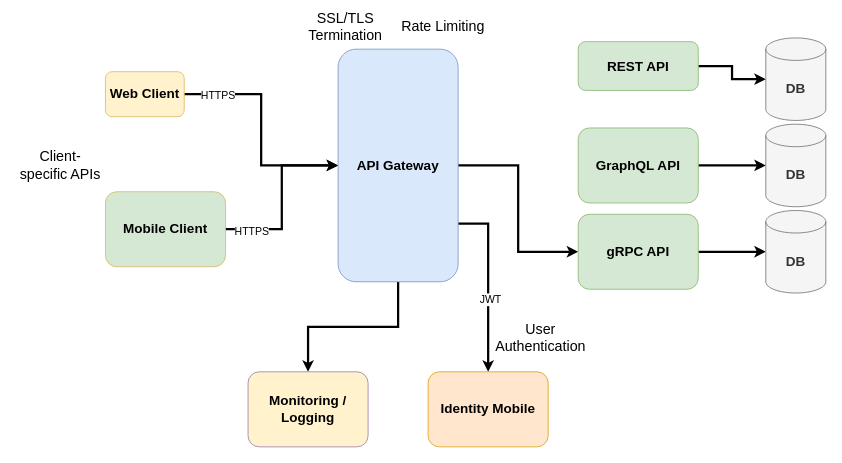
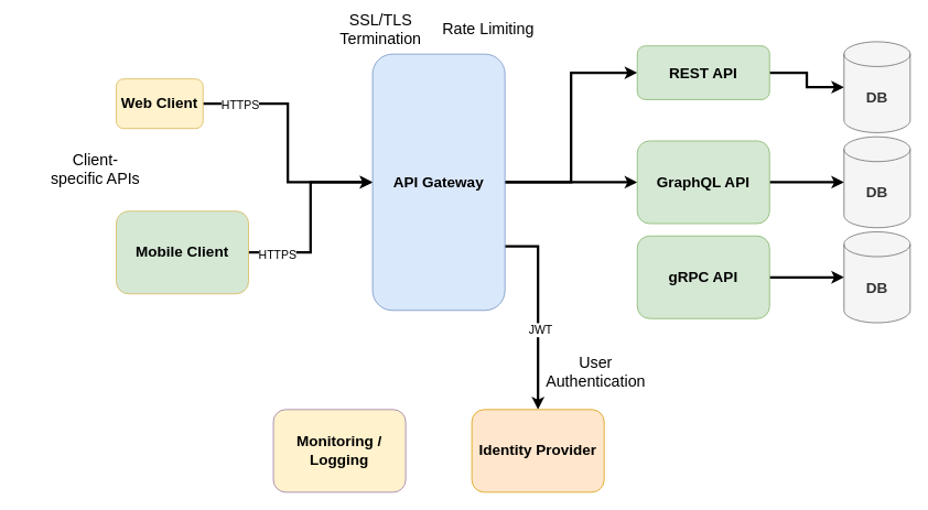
  <mxCell id="0" />
  <mxCell id="1" parent="0" />
  <mxCell id="2" style="edgeStyle=orthogonalEdgeStyle;rounded=0;orthogonalLoop=1;jettySize=auto;html=1;entryX=0;entryY=0.5;entryDx=0;entryDy=0;strokeWidth=3;" edge="1" parent="1" source="4" target="12"><mxGeometry relative="1" as="geometry" /></mxCell>
  <mxCell id="3" value="&lt;font style=&quot;font-size: 14px;&quot;&gt;HTTPS&lt;/font&gt;" style="edgeLabel;html=1;align=center;verticalAlign=middle;resizable=0;points=[];" vertex="1" connectable="0" parent="2"><mxGeometry x="-0.707" y="-1" relative="1" as="geometry"><mxPoint as="offset" /></mxGeometry></mxCell>
  <mxCell id="4" value="&lt;font style=&quot;font-size: 18px;&quot;&gt;&lt;b&gt;Web Client&lt;/b&gt;&lt;/font&gt;" style="rounded=1;whiteSpace=wrap;html=1;fillColor=#fff2cc;strokeColor=#d6b656;" vertex="1" parent="1"><mxGeometry x="140" y="95" width="105" height="60" as="geometry" /></mxCell>
  <mxCell id="5" style="edgeStyle=orthogonalEdgeStyle;rounded=0;orthogonalLoop=1;jettySize=auto;html=1;entryX=0;entryY=0.5;entryDx=0;entryDy=0;strokeWidth=3;" edge="1" parent="1" source="7" target="12"><mxGeometry relative="1" as="geometry" /></mxCell>
  <mxCell id="6" value="&lt;font style=&quot;font-size: 14px;&quot;&gt;HTTPS&lt;/font&gt;" style="edgeLabel;html=1;align=center;verticalAlign=middle;resizable=0;points=[];" vertex="1" connectable="0" parent="5"><mxGeometry x="-0.711" y="-2" relative="1" as="geometry"><mxPoint as="offset" /></mxGeometry></mxCell>
  <mxCell id="7" value="&lt;font style=&quot;font-size: 18px;&quot;&gt;&lt;b&gt;Mobile Client&lt;/b&gt;&lt;/font&gt;" style="rounded=1;whiteSpace=wrap;html=1;fillColor=#d5e8d4;strokeColor=#d6b656;" vertex="1" parent="1"><mxGeometry x="140" y="255" width="160" height="100" as="geometry" /></mxCell>
- <mxCell id="8" style="edgeStyle=orthogonalEdgeStyle;rounded=0;orthogonalLoop=1;jettySize=auto;html=1;strokeWidth=3;" edge="1" parent="1" source="12" target="18"><mxGeometry relative="1" as="geometry" /></mxCell>
- <mxCell id="9" style="edgeStyle=orthogonalEdgeStyle;rounded=0;orthogonalLoop=1;jettySize=auto;html=1;strokeWidth=3;" edge="1" parent="1" source="12" target="23"><mxGeometry relative="1" as="geometry" /></mxCell>
+ <mxCell id="8" style="edgeStyle=orthogonalEdgeStyle;rounded=0;orthogonalLoop=1;jettySize=auto;html=1;entryX=0;entryY=0.5;entryDx=0;entryDy=0;strokeWidth=3;" edge="1" parent="1" source="12" target="14"><mxGeometry relative="1" as="geometry" /></mxCell>
+ <mxCell id="9" style="edgeStyle=orthogonalEdgeStyle;rounded=0;orthogonalLoop=1;jettySize=auto;html=1;entryX=0;entryY=0.5;entryDx=0;entryDy=0;strokeWidth=3;" edge="1" parent="1" source="12" target="16"><mxGeometry relative="1" as="geometry" /></mxCell>
  <mxCell id="10" style="edgeStyle=orthogonalEdgeStyle;rounded=0;orthogonalLoop=1;jettySize=auto;html=1;exitX=1;exitY=0.75;exitDx=0;exitDy=0;entryX=0.5;entryY=0;entryDx=0;entryDy=0;strokeWidth=3;" edge="1" parent="1" source="12" target="22"><mxGeometry relative="1" as="geometry" /></mxCell>
  <mxCell id="11" value="&lt;font style=&quot;font-size: 14px;&quot;&gt;JWT&lt;/font&gt;" style="edgeLabel;html=1;align=center;verticalAlign=middle;resizable=0;points=[];" vertex="1" connectable="0" parent="10"><mxGeometry x="0.175" y="2" relative="1" as="geometry"><mxPoint y="1" as="offset" /></mxGeometry></mxCell>
  <mxCell id="12" value="&lt;font style=&quot;font-size: 18px;&quot;&gt;&lt;b&gt;API Gateway&lt;/b&gt;&lt;/font&gt;" style="rounded=1;whiteSpace=wrap;html=1;fillColor=#dae8fc;strokeColor=#6c8ebf;" vertex="1" parent="1"><mxGeometry x="450" y="65" width="160" height="310" as="geometry" /></mxCell>
  <mxCell id="13" style="edgeStyle=orthogonalEdgeStyle;rounded=0;orthogonalLoop=1;jettySize=auto;html=1;entryX=0;entryY=0.5;entryDx=0;entryDy=0;entryPerimeter=0;strokeWidth=3;" edge="1" parent="1" source="14" target="19"><mxGeometry relative="1" as="geometry" /></mxCell>
  <mxCell id="14" value="&lt;font style=&quot;font-size: 18px;&quot;&gt;&lt;b&gt;REST API&lt;/b&gt;&lt;/font&gt;" style="rounded=1;whiteSpace=wrap;html=1;fillColor=#d5e8d4;strokeColor=#82b366;" vertex="1" parent="1"><mxGeometry x="770" y="55" width="160" height="65" as="geometry" /></mxCell>
  <mxCell id="15" style="edgeStyle=orthogonalEdgeStyle;rounded=0;orthogonalLoop=1;jettySize=auto;html=1;entryX=0;entryY=0.5;entryDx=0;entryDy=0;entryPerimeter=0;strokeWidth=3;" edge="1" parent="1" source="16" target="20"><mxGeometry relative="1" as="geometry" /></mxCell>
  <mxCell id="16" value="&lt;font style=&quot;font-size: 18px;&quot;&gt;&lt;b&gt;GraphQL API&lt;/b&gt;&lt;/font&gt;" style="rounded=1;whiteSpace=wrap;html=1;fillColor=#d5e8d4;strokeColor=#82b366;" vertex="1" parent="1"><mxGeometry x="770" y="170" width="160" height="100" as="geometry" /></mxCell>
  <mxCell id="17" style="edgeStyle=orthogonalEdgeStyle;rounded=0;orthogonalLoop=1;jettySize=auto;html=1;entryX=0;entryY=0.5;entryDx=0;entryDy=0;entryPerimeter=0;strokeWidth=3;" edge="1" parent="1" source="18" target="21"><mxGeometry relative="1" as="geometry" /></mxCell>
  <mxCell id="18" value="&lt;font style=&quot;font-size: 18px;&quot;&gt;&lt;b&gt;gRPC API&lt;/b&gt;&lt;/font&gt;" style="rounded=1;whiteSpace=wrap;html=1;fillColor=#d5e8d4;strokeColor=#82b366;" vertex="1" parent="1"><mxGeometry x="770" y="285" width="160" height="100" as="geometry" /></mxCell>
  <mxCell id="19" value="&lt;font style=&quot;font-size: 18px;&quot;&gt;&lt;b&gt;DB&lt;/b&gt;&lt;/font&gt;" style="shape=cylinder3;whiteSpace=wrap;html=1;boundedLbl=1;backgroundOutline=1;size=15;fillColor=#f5f5f5;fontColor=#333333;strokeColor=#666666;" vertex="1" parent="1"><mxGeometry x="1020" y="50" width="80" height="110" as="geometry" /></mxCell>
  <mxCell id="20" value="&lt;font style=&quot;font-size: 18px;&quot;&gt;&lt;b&gt;DB&lt;/b&gt;&lt;/font&gt;" style="shape=cylinder3;whiteSpace=wrap;html=1;boundedLbl=1;backgroundOutline=1;size=15;fillColor=#f5f5f5;fontColor=#333333;strokeColor=#666666;" vertex="1" parent="1"><mxGeometry x="1020" y="165" width="80" height="110" as="geometry" /></mxCell>
  <mxCell id="21" value="&lt;font style=&quot;font-size: 18px;&quot;&gt;&lt;b&gt;DB&lt;/b&gt;&lt;/font&gt;" style="shape=cylinder3;whiteSpace=wrap;html=1;boundedLbl=1;backgroundOutline=1;size=15;fillColor=#f5f5f5;fontColor=#333333;strokeColor=#666666;" vertex="1" parent="1"><mxGeometry x="1020" y="280" width="80" height="110" as="geometry" /></mxCell>
- <mxCell id="22" value="&lt;font style=&quot;font-size: 18px;&quot;&gt;&lt;b&gt;Identity Mobile&lt;/b&gt;&lt;/font&gt;" style="rounded=1;whiteSpace=wrap;html=1;fillColor=#ffe6cc;strokeColor=#d79b00;" vertex="1" parent="1"><mxGeometry x="570" y="495" width="160" height="100" as="geometry" /></mxCell>
+ <mxCell id="22" value="&lt;font style=&quot;font-size: 18px;&quot;&gt;&lt;b&gt;Identity Provider&lt;/b&gt;&lt;/font&gt;" style="rounded=1;whiteSpace=wrap;html=1;fillColor=#ffe6cc;strokeColor=#d79b00;" vertex="1" parent="1"><mxGeometry x="570" y="495" width="160" height="100" as="geometry" /></mxCell>
  <mxCell id="23" value="&lt;font style=&quot;font-size: 18px;&quot;&gt;&lt;b&gt;Monitoring / Logging&lt;/b&gt;&lt;/font&gt;" style="rounded=1;whiteSpace=wrap;html=1;fillColor=#fff2cc;strokeColor=#9673a6;" vertex="1" parent="1"><mxGeometry x="330" y="495" width="160" height="100" as="geometry" /></mxCell>
  <mxCell id="24" value="&lt;font style=&quot;font-size: 19px;&quot;&gt;SSL/TLS Termination&lt;/font&gt;" style="text;html=1;strokeColor=none;fillColor=none;align=center;verticalAlign=middle;whiteSpace=wrap;rounded=0;" vertex="1" parent="1"><mxGeometry x="400" y="20" width="120" height="30" as="geometry" /></mxCell>
  <mxCell id="25" value="&lt;font style=&quot;font-size: 19px;&quot;&gt;User Authentication&lt;/font&gt;" style="text;html=1;strokeColor=none;fillColor=none;align=center;verticalAlign=middle;whiteSpace=wrap;rounded=0;" vertex="1" parent="1"><mxGeometry x="660" y="435" width="120" height="30" as="geometry" /></mxCell>
- <mxCell id="26" value="&lt;font style=&quot;font-size: 19px;&quot;&gt;Client-specific APIs&lt;/font&gt;" style="text;html=1;strokeColor=none;fillColor=none;align=center;verticalAlign=middle;whiteSpace=wrap;rounded=0;" vertex="1" parent="1"><mxGeometry x="20" y="205" width="120" height="30" as="geometry" /></mxCell>
+ <mxCell id="26" value="&lt;font style=&quot;font-size: 19px;&quot;&gt;Client-specific APIs&lt;/font&gt;" style="text;html=1;strokeColor=none;fillColor=none;align=center;verticalAlign=middle;whiteSpace=wrap;rounded=0;" vertex="1" parent="1"><mxGeometry x="55" y="190" width="120" height="30" as="geometry" /></mxCell>
  <mxCell id="27" value="&lt;font style=&quot;font-size: 19px;&quot;&gt;Rate Limiting&lt;/font&gt;" style="text;html=1;strokeColor=none;fillColor=none;align=center;verticalAlign=middle;whiteSpace=wrap;rounded=0;" vertex="1" parent="1"><mxGeometry x="530" y="20" width="120" height="30" as="geometry" /></mxCell>
